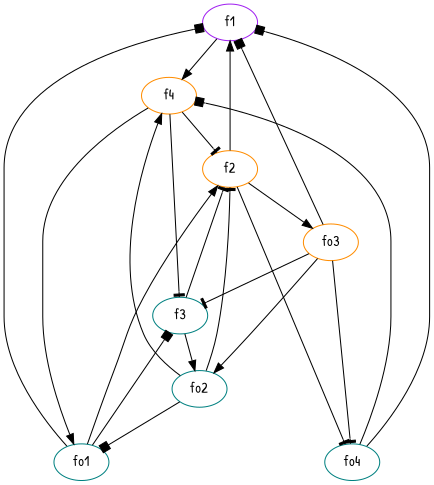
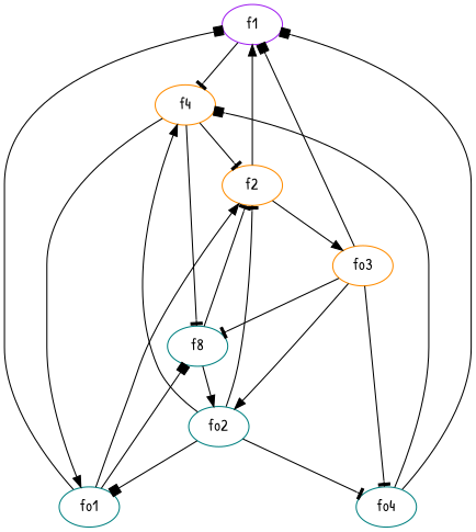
  strict digraph {
    fontname="Patrick Hand"
    node [color=teal fontname="Patrick Hand"]
    edge [arrowhead=tee fontname="Patrick Hand" weight=2]
    f1 [color=purple]
    f4 [color=darkorange]
    f2 [color=darkorange]
-   f3
+   f3 [label=f8]
    fo1
    fo3 [color=darkorange]
    fo2
    fo4
-   f1 -> f4 [arrowhead=normal]
+   f1 -> f4
    f4 -> f2
    f4 -> f3
    f4 -> fo1 [arrowhead=normal]
    f2 -> f1 [arrowhead=normal]
    f2 -> fo3 [arrowhead=normal]
    f3 -> f2
    f3 -> fo2 [arrowhead=normal]
    fo1 -> f1 [arrowhead=box]
    fo1 -> f2 [arrowhead=normal]
    fo1 -> f3 [arrowhead=box]
    fo3 -> f1 [arrowhead=box]
    fo3 -> f3
    fo3 -> fo2 [arrowhead=normal]
    fo3 -> fo4
    fo2 -> f4 [arrowhead=normal]
    fo2 -> f2
    fo2 -> fo1 [arrowhead=box]
-   f2 -> fo4
+   fo2 -> fo4
    fo4 -> f1 [arrowhead=box]
    fo4 -> f4 [arrowhead=box]
  }
